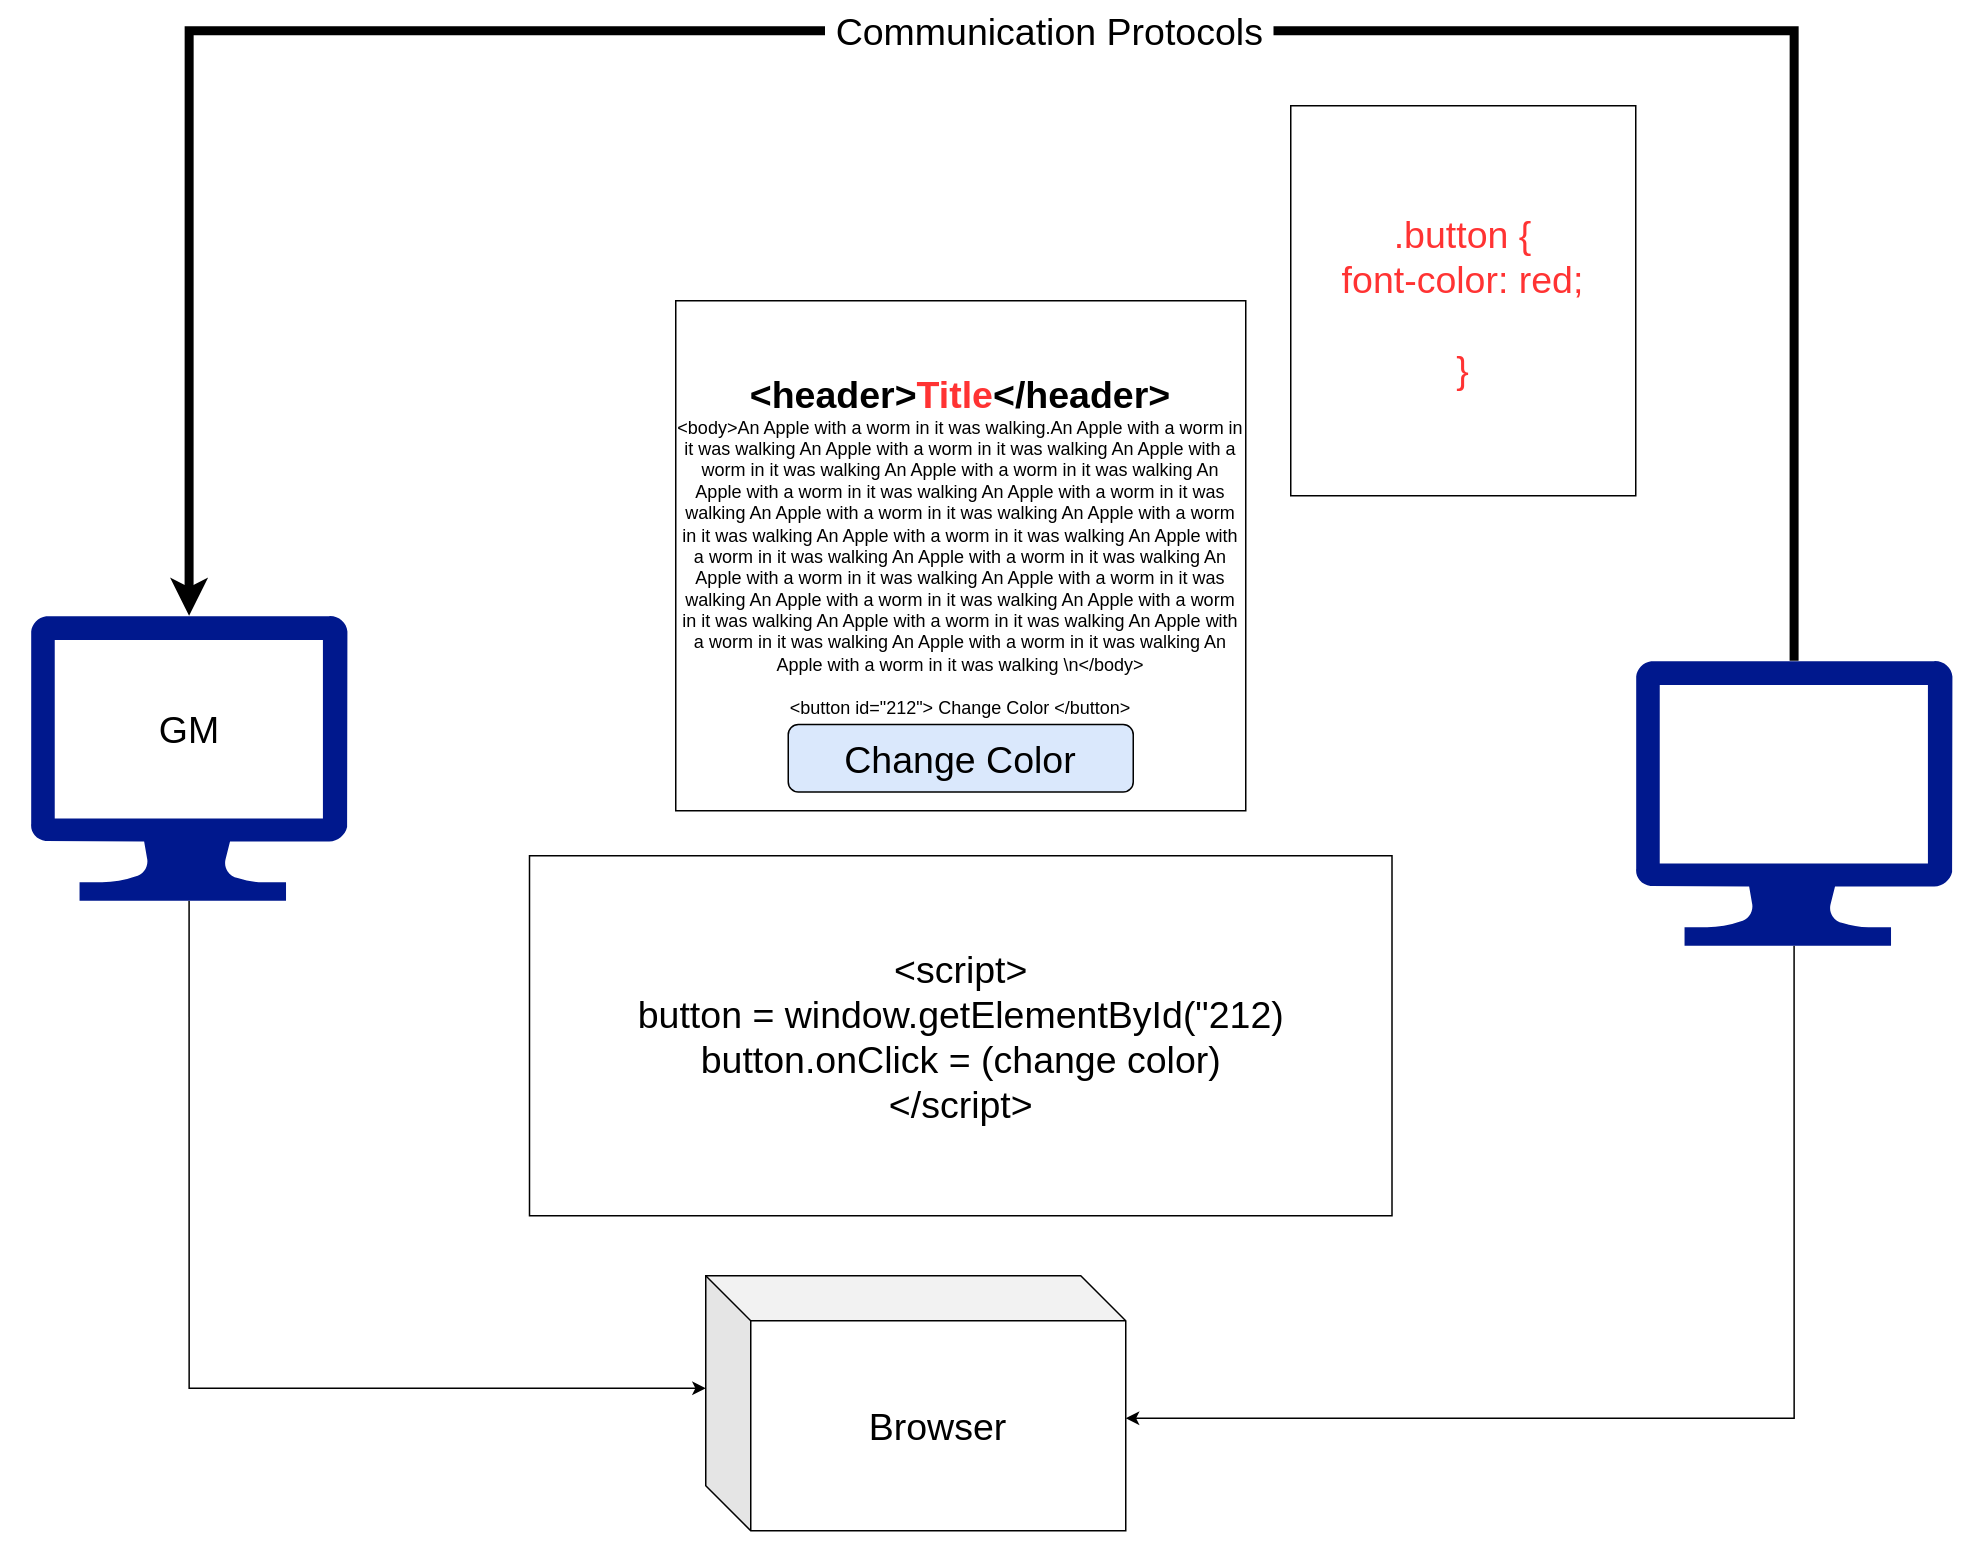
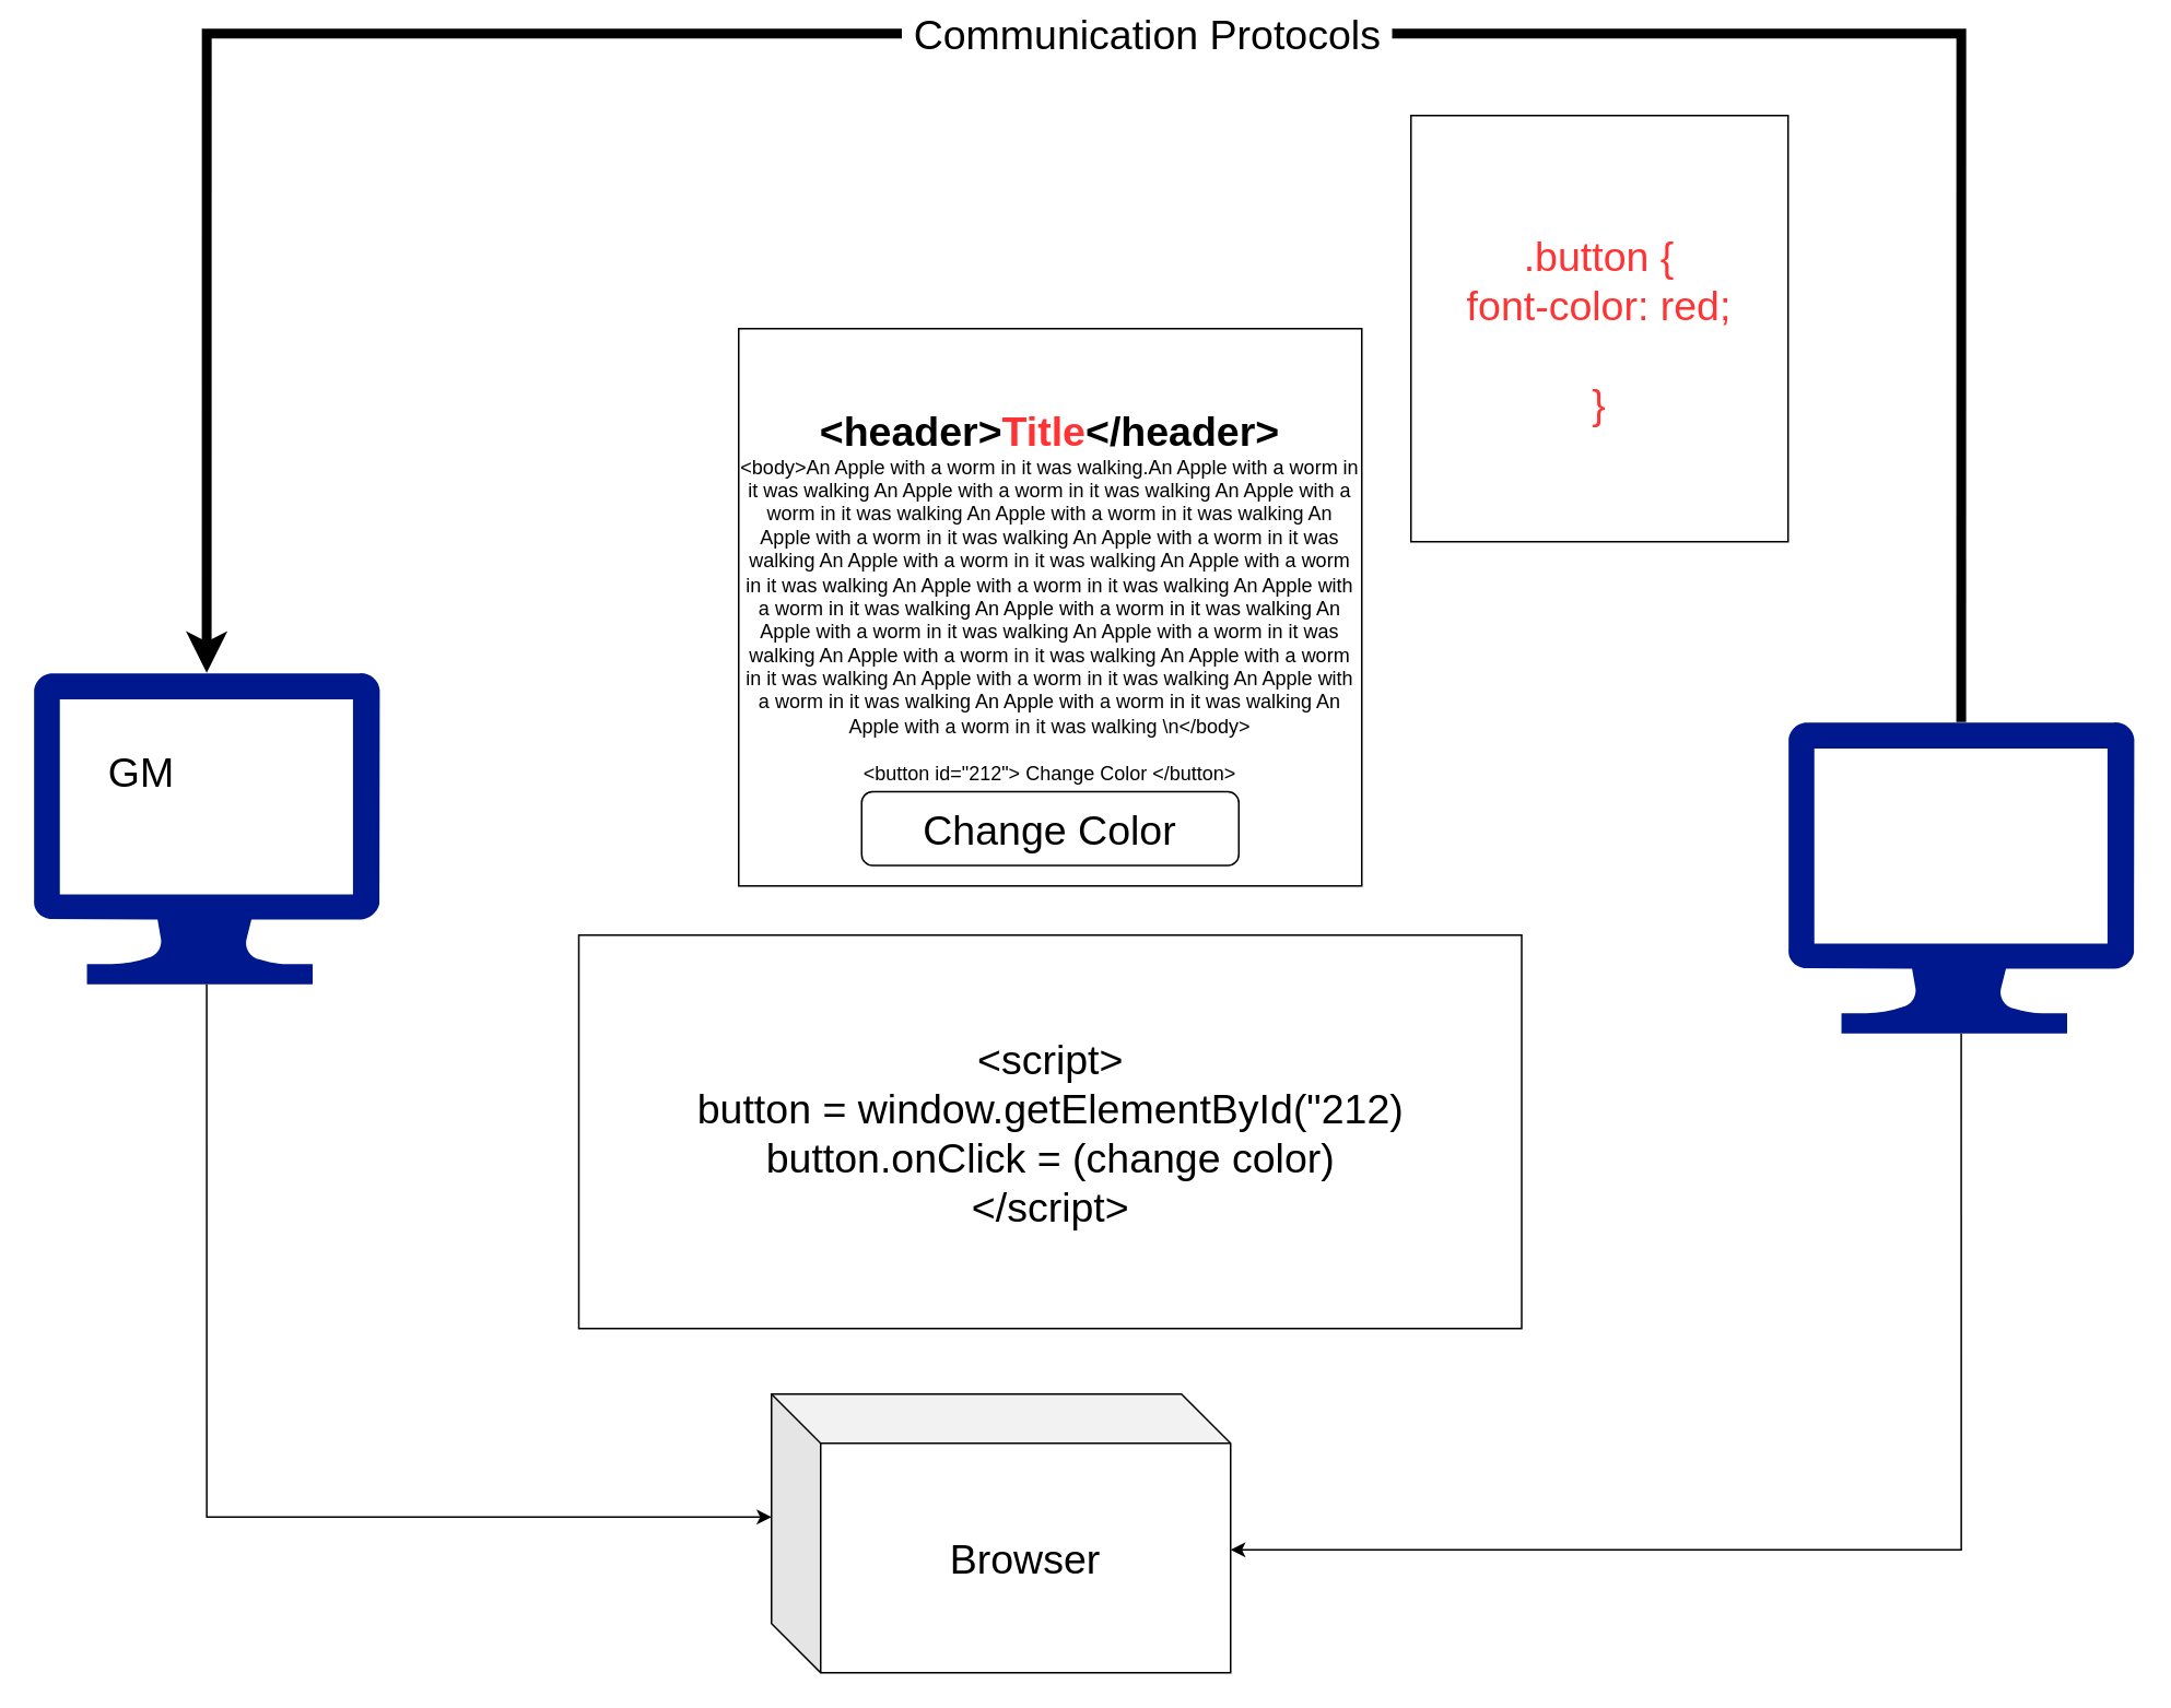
  <mxCell id="0" />
  <mxCell id="1" parent="0" />
  <mxCell id="2" value="&lt;b&gt;&lt;font style=&quot;font-size: 25px&quot;&gt;&amp;lt;header&amp;gt;&lt;font color=&quot;#ff3333&quot;&gt;Title&lt;/font&gt;&amp;lt;/header&amp;gt;&lt;/font&gt;&lt;/b&gt;&lt;br&gt;&amp;lt;body&amp;gt;An Apple with a worm in it was walking.An Apple with a worm in it was walking An Apple with a worm in it was walking An Apple with a worm in it was walking An Apple with a worm in it was walking An Apple with a worm in it was walking An Apple with a worm in it was walking An Apple with a worm in it was walking An Apple with a worm in it was walking An Apple with a worm in it was walking An Apple with a worm in it was walking An Apple with a worm in it was walking An Apple with a worm in it was walking An Apple with a worm in it was walking An Apple with a worm in it was walking An Apple with a worm in it was walking An Apple with a worm in it was walking An Apple with a worm in it was walking An Apple with a worm in it was walking An Apple with a worm in it was walking \n&amp;lt;/body&amp;gt;&lt;br&gt;&lt;br&gt;&amp;lt;button id=&quot;212&quot;&amp;gt; Change Color &amp;lt;/button&amp;gt;&lt;br&gt;&lt;br&gt;" style="rounded=0;whiteSpace=wrap;html=1;" vertex="1" parent="1"><mxGeometry x="450" y="200" width="380" height="340" as="geometry" /></mxCell>
  <mxCell id="3" style="edgeStyle=orthogonalEdgeStyle;rounded=0;orthogonalLoop=1;jettySize=auto;html=1;exitX=0.5;exitY=1;exitDx=0;exitDy=0;exitPerimeter=0;entryX=0;entryY=0;entryDx=280;entryDy=95;entryPerimeter=0;fontSize=25;fontColor=#000000;" edge="1" parent="1" source="6" target="11"><mxGeometry relative="1" as="geometry" /></mxCell>
  <mxCell id="4" style="edgeStyle=orthogonalEdgeStyle;rounded=0;orthogonalLoop=1;jettySize=auto;html=1;exitX=0.5;exitY=0;exitDx=0;exitDy=0;exitPerimeter=0;entryX=0.5;entryY=0;entryDx=0;entryDy=0;entryPerimeter=0;fontSize=25;fontColor=#000000;strokeWidth=6;" edge="1" parent="1" source="6" target="8"><mxGeometry relative="1" as="geometry"><Array as="points"><mxPoint x="1196" y="20" /><mxPoint x="126" y="20" /></Array></mxGeometry></mxCell>
  <mxCell id="5" value="&amp;nbsp;Communication Protocols&amp;nbsp;" style="edgeLabel;html=1;align=center;verticalAlign=middle;resizable=0;points=[];fontSize=25;fontColor=#000000;" vertex="1" connectable="0" parent="4"><mxGeometry x="0.038" y="-1" relative="1" as="geometry"><mxPoint x="59" as="offset" /></mxGeometry></mxCell>
  <mxCell id="6" value="" style="sketch=0;aspect=fixed;pointerEvents=1;shadow=0;dashed=0;html=1;strokeColor=none;labelPosition=center;verticalLabelPosition=bottom;verticalAlign=top;align=center;fillColor=#00188D;shape=mxgraph.azure.computer" vertex="1" parent="1"><mxGeometry x="1090" y="440" width="211.11" height="190" as="geometry" /></mxCell>
  <mxCell id="7" style="edgeStyle=orthogonalEdgeStyle;rounded=0;orthogonalLoop=1;jettySize=auto;html=1;exitX=0.5;exitY=1;exitDx=0;exitDy=0;exitPerimeter=0;entryX=0;entryY=0;entryDx=0;entryDy=75;entryPerimeter=0;fontSize=25;fontColor=#000000;" edge="1" parent="1" source="8" target="11"><mxGeometry relative="1" as="geometry" /></mxCell>
  <mxCell id="8" value="" style="sketch=0;aspect=fixed;pointerEvents=1;shadow=0;dashed=0;html=1;strokeColor=none;labelPosition=center;verticalLabelPosition=bottom;verticalAlign=top;align=center;fillColor=#00188D;shape=mxgraph.azure.computer" vertex="1" parent="1"><mxGeometry x="20" y="410" width="211.11" height="190" as="geometry" /></mxCell>
  <mxCell id="9" value=".button {&lt;br&gt;font-color: red;&lt;br&gt;&lt;br&gt;}" style="rounded=0;whiteSpace=wrap;html=1;fontSize=25;fontColor=#FF3333;" vertex="1" parent="1"><mxGeometry x="860" y="70" width="230" height="260" as="geometry" /></mxCell>
- <mxCell id="10" value="&lt;font color=&quot;#000000&quot;&gt;Change Color&lt;/font&gt;" style="rounded=1;whiteSpace=wrap;html=1;fontSize=25;fontColor=#FF3333;fillColor=#dae8fc;" vertex="1" parent="1"><mxGeometry x="525" y="482.5" width="230" height="45" as="geometry" /></mxCell>
+ <mxCell id="10" value="&lt;font color=&quot;#000000&quot;&gt;Change Color&lt;/font&gt;" style="rounded=1;whiteSpace=wrap;html=1;fontSize=25;fontColor=#FF3333;" vertex="1" parent="1"><mxGeometry x="525" y="482.5" width="230" height="45" as="geometry" /></mxCell>
  <mxCell id="11" value="Browser" style="shape=cube;whiteSpace=wrap;html=1;boundedLbl=1;backgroundOutline=1;darkOpacity=0.05;darkOpacity2=0.1;fontSize=25;fontColor=#000000;size=30;" vertex="1" parent="1"><mxGeometry x="470" y="850" width="280" height="170" as="geometry" /></mxCell>
  <mxCell id="12" value="&amp;lt;script&amp;gt;&lt;br&gt;button = window.getElementById(&quot;212)&lt;br&gt;button.onClick = (change color)&lt;br&gt;&amp;lt;/script&amp;gt;" style="rounded=0;whiteSpace=wrap;html=1;fontSize=25;fontColor=#000000;" vertex="1" parent="1"><mxGeometry x="352.5" y="570" width="575" height="240" as="geometry" /></mxCell>
- <mxCell id="13" value="GM" style="text;html=1;strokeColor=none;fillColor=none;align=center;verticalAlign=middle;whiteSpace=wrap;rounded=0;fontSize=25;fontColor=#000000;" vertex="1" parent="1"><mxGeometry x="95.56" y="470" width="60" height="30" as="geometry" /></mxCell>
+ <mxCell id="13" value="GM" style="text;html=1;strokeColor=none;fillColor=none;align=center;verticalAlign=middle;whiteSpace=wrap;rounded=0;fontSize=25;fontColor=#000000;" vertex="1" parent="1"><mxGeometry x="55.56" y="455" width="60" height="30" as="geometry" /></mxCell>
